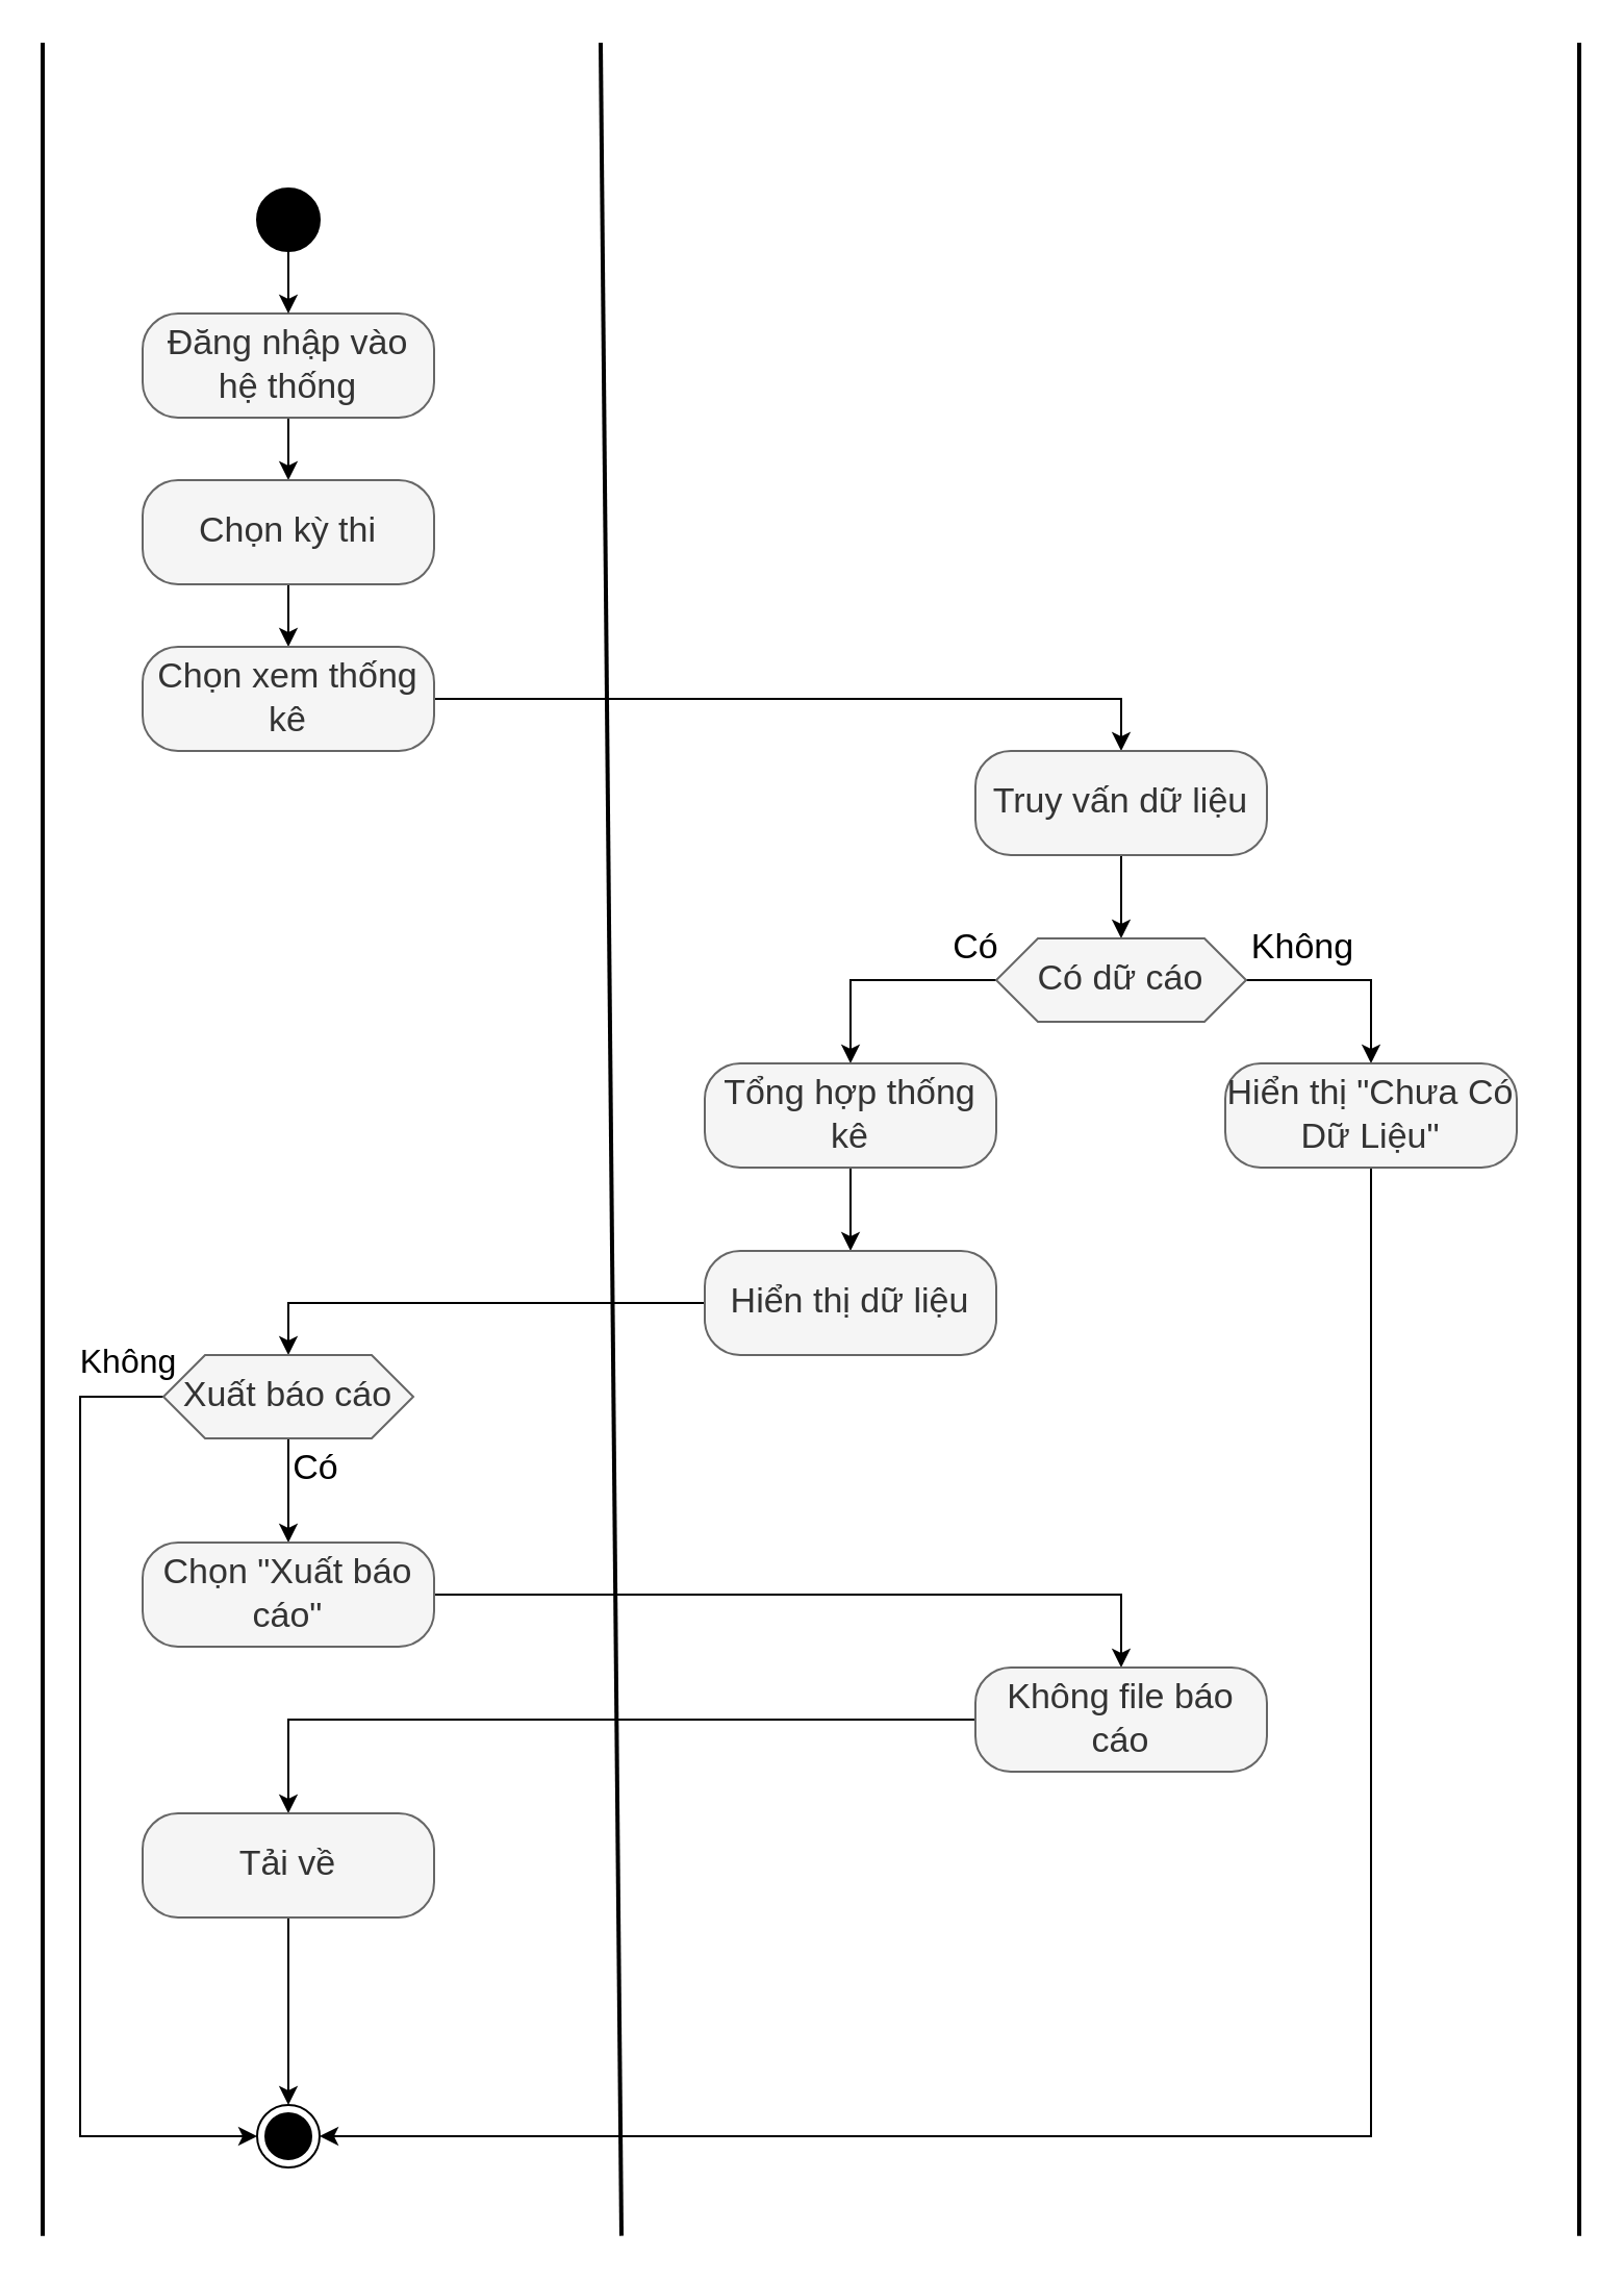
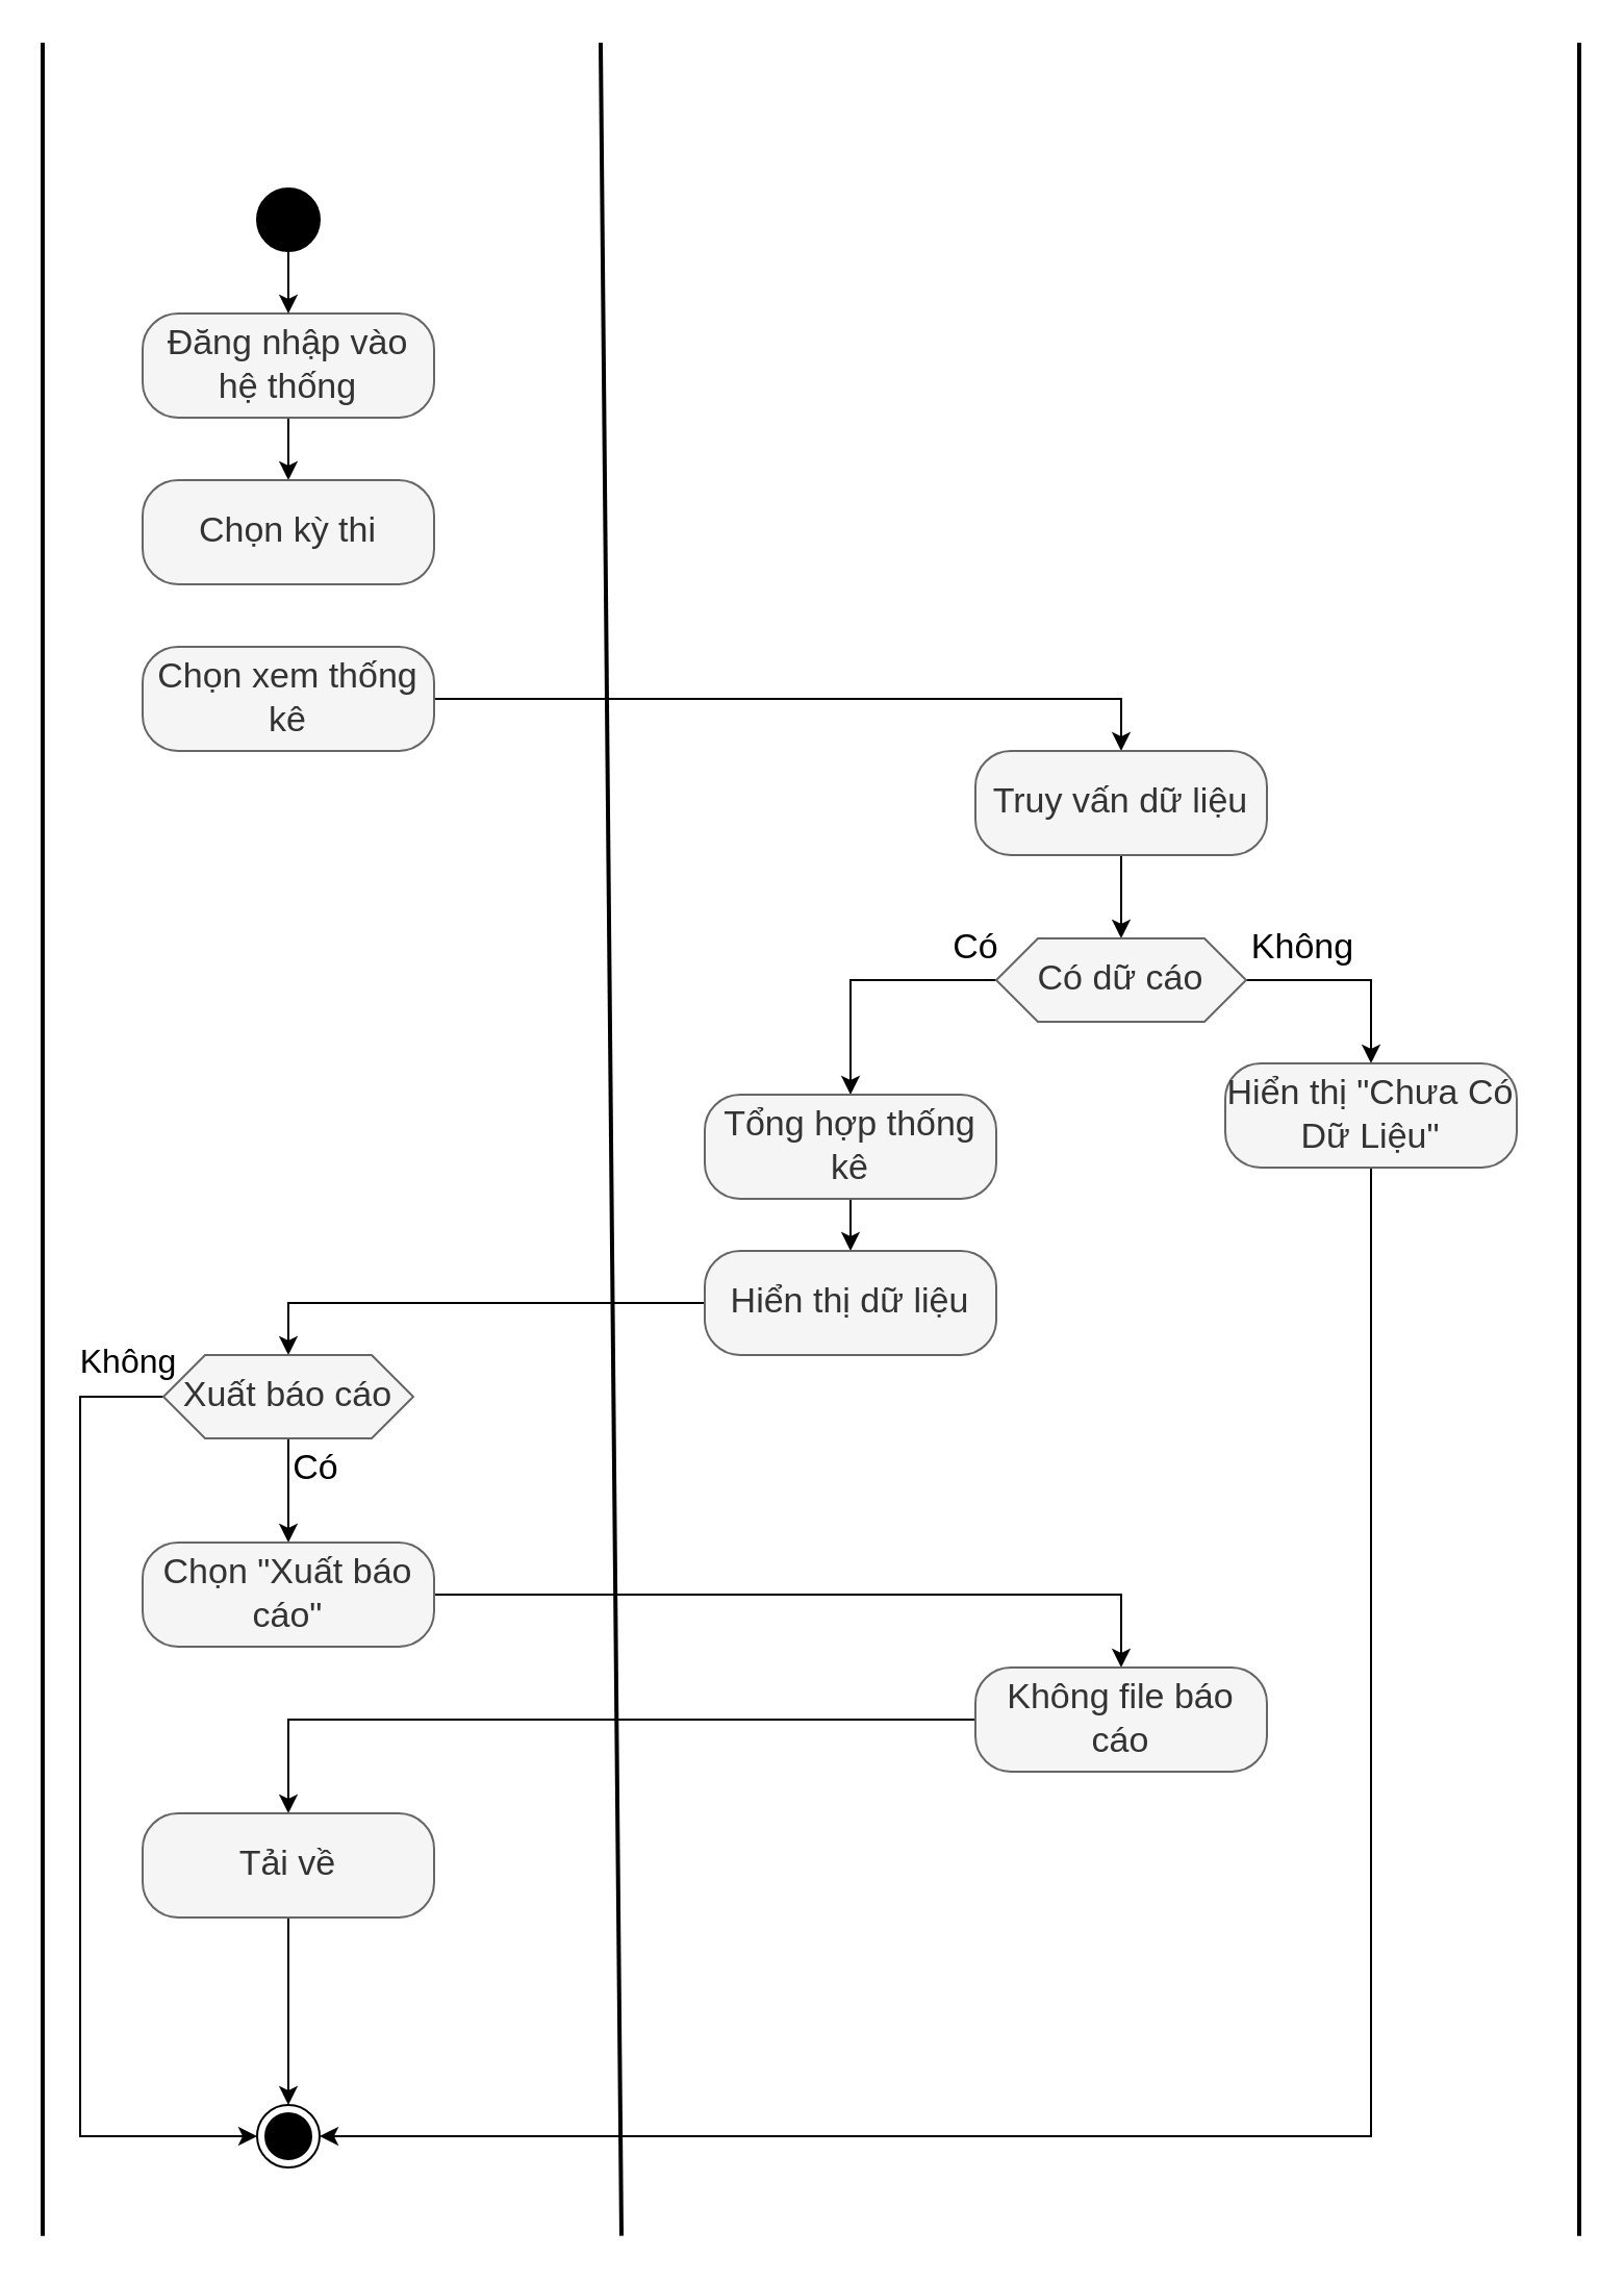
  <mxCell id="0" />
  <mxCell id="1" parent="0" />
  <mxCell id="2" value="" style="edgeStyle=orthogonalEdgeStyle;rounded=0;orthogonalLoop=1;jettySize=auto;html=1;fontSize=17;" parent="1" source="3" target="5" edge="1"><mxGeometry relative="1" as="geometry" /></mxCell>
  <mxCell id="3" value="Đăng nhập vào hệ thống" style="rounded=1;whiteSpace=wrap;html=1;fillColor=#f5f5f5;fontColor=#333333;strokeColor=#666666;arcSize=34;fontSize=17;" parent="1" vertex="1"><mxGeometry x="68" y="150" width="140" height="50" as="geometry" /></mxCell>
- <mxCell id="4" value="" style="edgeStyle=orthogonalEdgeStyle;rounded=0;orthogonalLoop=1;jettySize=auto;html=1;fontSize=17;" parent="1" source="5" target="7" edge="1"><mxGeometry relative="1" as="geometry" /></mxCell>
  <mxCell id="5" value="Chọn kỳ thi" style="rounded=1;whiteSpace=wrap;html=1;fillColor=#f5f5f5;fontColor=#333333;strokeColor=#666666;arcSize=34;fontSize=17;" parent="1" vertex="1"><mxGeometry x="68" y="230" width="140" height="50" as="geometry" /></mxCell>
  <mxCell id="6" style="edgeStyle=orthogonalEdgeStyle;rounded=0;orthogonalLoop=1;jettySize=auto;html=1;fontSize=17;" parent="1" source="7" target="9" edge="1"><mxGeometry relative="1" as="geometry"><Array as="points"><mxPoint x="538" y="335" /></Array></mxGeometry></mxCell>
  <mxCell id="7" value="Chọn xem thống kê" style="rounded=1;whiteSpace=wrap;html=1;fillColor=#f5f5f5;fontColor=#333333;strokeColor=#666666;arcSize=34;fontSize=17;" parent="1" vertex="1"><mxGeometry x="68" y="310" width="140" height="50" as="geometry" /></mxCell>
  <mxCell id="8" value="" style="edgeStyle=orthogonalEdgeStyle;rounded=0;orthogonalLoop=1;jettySize=auto;html=1;fontSize=17;" parent="1" source="9" target="12" edge="1"><mxGeometry relative="1" as="geometry" /></mxCell>
  <mxCell id="9" value="Truy vấn dữ liệu" style="rounded=1;whiteSpace=wrap;html=1;fillColor=#f5f5f5;fontColor=#333333;strokeColor=#666666;arcSize=34;fontSize=17;" parent="1" vertex="1"><mxGeometry x="468" y="360" width="140" height="50" as="geometry" /></mxCell>
  <mxCell id="10" style="edgeStyle=orthogonalEdgeStyle;rounded=0;orthogonalLoop=1;jettySize=auto;html=1;fontSize=17;" parent="1" source="12" target="14" edge="1"><mxGeometry relative="1" as="geometry"><Array as="points"><mxPoint x="408" y="470" /></Array></mxGeometry></mxCell>
  <mxCell id="11" style="edgeStyle=orthogonalEdgeStyle;rounded=0;orthogonalLoop=1;jettySize=auto;html=1;entryX=0.5;entryY=0;entryDx=0;entryDy=0;fontSize=17;" parent="1" source="12" target="18" edge="1"><mxGeometry relative="1" as="geometry"><Array as="points"><mxPoint x="658" y="470" /></Array></mxGeometry></mxCell>
  <mxCell id="12" value="Có dữ cáo" style="shape=hexagon;perimeter=hexagonPerimeter2;whiteSpace=wrap;html=1;fixedSize=1;fillColor=#f5f5f5;fontColor=#333333;strokeColor=#666666;fontSize=17;" parent="1" vertex="1"><mxGeometry x="478" y="450" width="120" height="40" as="geometry" /></mxCell>
  <mxCell id="13" value="" style="edgeStyle=orthogonalEdgeStyle;rounded=0;orthogonalLoop=1;jettySize=auto;html=1;fontSize=17;" parent="1" source="14" target="16" edge="1"><mxGeometry relative="1" as="geometry" /></mxCell>
- <mxCell id="14" value="Tổng hợp thống kê" style="rounded=1;whiteSpace=wrap;html=1;fillColor=#f5f5f5;fontColor=#333333;strokeColor=#666666;arcSize=34;fontSize=17;" parent="1" vertex="1"><mxGeometry x="338" y="510" width="140" height="50" as="geometry" /></mxCell>
+ <mxCell id="14" value="Tổng hợp thống kê" style="rounded=1;whiteSpace=wrap;html=1;fillColor=#f5f5f5;fontColor=#333333;strokeColor=#666666;arcSize=34;fontSize=17;" parent="1" vertex="1"><mxGeometry x="338" y="525" width="140" height="50" as="geometry" /></mxCell>
  <mxCell id="15" style="edgeStyle=orthogonalEdgeStyle;rounded=0;orthogonalLoop=1;jettySize=auto;html=1;entryX=0.5;entryY=0;entryDx=0;entryDy=0;fontSize=17;" parent="1" source="16" target="23" edge="1"><mxGeometry relative="1" as="geometry" /></mxCell>
  <mxCell id="16" value="Hiển thị dữ liệu" style="rounded=1;whiteSpace=wrap;html=1;fillColor=#f5f5f5;fontColor=#333333;strokeColor=#666666;arcSize=34;fontSize=17;" parent="1" vertex="1"><mxGeometry x="338" y="600" width="140" height="50" as="geometry" /></mxCell>
  <mxCell id="17" style="edgeStyle=orthogonalEdgeStyle;rounded=0;orthogonalLoop=1;jettySize=auto;html=1;entryX=1;entryY=0.5;entryDx=0;entryDy=0;fontSize=17;" parent="1" source="18" target="27" edge="1"><mxGeometry relative="1" as="geometry"><Array as="points"><mxPoint x="658" y="1025" /></Array></mxGeometry></mxCell>
  <mxCell id="18" value="Hiển thị &quot;Chưa Có Dữ Liệu&quot;" style="rounded=1;whiteSpace=wrap;html=1;fillColor=#f5f5f5;fontColor=#333333;strokeColor=#666666;arcSize=34;fontSize=17;" parent="1" vertex="1"><mxGeometry x="588" y="510" width="140" height="50" as="geometry" /></mxCell>
  <mxCell id="19" value="Có" style="text;html=1;align=center;verticalAlign=middle;resizable=0;points=[];autosize=1;strokeColor=none;fillColor=none;fontSize=17;" parent="1" vertex="1"><mxGeometry x="443" y="440" width="50" height="30" as="geometry" /></mxCell>
  <mxCell id="20" value="Không" style="text;html=1;align=center;verticalAlign=middle;resizable=0;points=[];autosize=1;strokeColor=none;fillColor=none;fontSize=17;" parent="1" vertex="1"><mxGeometry x="590" y="440" width="70" height="30" as="geometry" /></mxCell>
  <mxCell id="21" value="" style="edgeStyle=orthogonalEdgeStyle;rounded=0;orthogonalLoop=1;jettySize=auto;html=1;fontSize=17;" parent="1" source="23" target="25" edge="1"><mxGeometry relative="1" as="geometry" /></mxCell>
  <mxCell id="22" style="edgeStyle=orthogonalEdgeStyle;rounded=0;orthogonalLoop=1;jettySize=auto;html=1;exitX=0;exitY=0.5;exitDx=0;exitDy=0;entryX=0;entryY=0.5;entryDx=0;entryDy=0;" parent="1" source="23" target="27" edge="1"><mxGeometry relative="1" as="geometry"><Array as="points"><mxPoint x="38" y="670" /><mxPoint x="38" y="1025" /></Array></mxGeometry></mxCell>
  <mxCell id="23" value="Xuất báo cáo" style="shape=hexagon;perimeter=hexagonPerimeter2;whiteSpace=wrap;html=1;fixedSize=1;fillColor=#f5f5f5;fontColor=#333333;strokeColor=#666666;fontSize=17;" parent="1" vertex="1"><mxGeometry x="78" y="650" width="120" height="40" as="geometry" /></mxCell>
  <mxCell id="24" style="edgeStyle=orthogonalEdgeStyle;rounded=0;orthogonalLoop=1;jettySize=auto;html=1;fontSize=17;" parent="1" source="25" target="31" edge="1"><mxGeometry relative="1" as="geometry" /></mxCell>
  <mxCell id="25" value="Chọn &quot;Xuất báo cáo&quot;" style="rounded=1;whiteSpace=wrap;html=1;fillColor=#f5f5f5;fontColor=#333333;strokeColor=#666666;arcSize=34;fontSize=17;" parent="1" vertex="1"><mxGeometry x="68" y="740" width="140" height="50" as="geometry" /></mxCell>
  <mxCell id="26" value="Có" style="text;html=1;align=center;verticalAlign=middle;resizable=0;points=[];autosize=1;strokeColor=none;fillColor=none;fontSize=17;" parent="1" vertex="1"><mxGeometry x="126" y="690" width="50" height="30" as="geometry" /></mxCell>
  <mxCell id="27" value="" style="ellipse;html=1;shape=endState;fillColor=#000000;strokeColor=light-dark(#000000, #ff9090);fontSize=17;" parent="1" vertex="1"><mxGeometry x="123" y="1010" width="30" height="30" as="geometry" /></mxCell>
  <mxCell id="28" value="" style="edgeStyle=orthogonalEdgeStyle;rounded=0;orthogonalLoop=1;jettySize=auto;html=1;" parent="1" source="29" target="3" edge="1"><mxGeometry relative="1" as="geometry" /></mxCell>
  <mxCell id="29" value="" style="ellipse;fillColor=strokeColor;html=1;" parent="1" vertex="1"><mxGeometry x="123" y="90" width="30" height="30" as="geometry" /></mxCell>
  <mxCell id="30" style="edgeStyle=orthogonalEdgeStyle;rounded=0;orthogonalLoop=1;jettySize=auto;html=1;fontSize=17;" parent="1" source="31" target="33" edge="1"><mxGeometry relative="1" as="geometry" /></mxCell>
  <mxCell id="31" value="Không file báo cáo" style="rounded=1;whiteSpace=wrap;html=1;fillColor=#f5f5f5;fontColor=#333333;strokeColor=#666666;arcSize=34;fontSize=17;" parent="1" vertex="1"><mxGeometry x="468" y="800" width="140" height="50" as="geometry" /></mxCell>
  <mxCell id="32" value="" style="edgeStyle=orthogonalEdgeStyle;rounded=0;orthogonalLoop=1;jettySize=auto;html=1;fontSize=17;" parent="1" source="33" target="27" edge="1"><mxGeometry relative="1" as="geometry" /></mxCell>
  <mxCell id="33" value="Tải về" style="rounded=1;whiteSpace=wrap;html=1;fillColor=#f5f5f5;fontColor=#333333;strokeColor=#666666;arcSize=34;fontSize=17;" parent="1" vertex="1"><mxGeometry x="68" y="870" width="140" height="50" as="geometry" /></mxCell>
  <mxCell id="34" value="Không" style="text;html=1;align=center;verticalAlign=middle;resizable=0;points=[];autosize=1;strokeColor=none;fillColor=none;fontSize=16;" parent="1" vertex="1"><mxGeometry x="26" y="638" width="70" height="30" as="geometry" /></mxCell>
  <mxCell id="35" value="" style="endArrow=none;html=1;rounded=0;endSize=10;startSize=10;strokeWidth=2;" parent="1" edge="1"><mxGeometry width="50" height="50" relative="1" as="geometry"><mxPoint x="298" y="1072.824" as="sourcePoint" /><mxPoint x="288" y="20" as="targetPoint" /></mxGeometry></mxCell>
  <mxCell id="36" value="" style="endArrow=none;html=1;rounded=0;endSize=10;startSize=10;strokeWidth=2;" parent="1" edge="1"><mxGeometry width="50" height="50" relative="1" as="geometry"><mxPoint x="20" y="1072.824" as="sourcePoint" /><mxPoint x="20" y="20" as="targetPoint" /></mxGeometry></mxCell>
  <mxCell id="37" value="" style="endArrow=none;html=1;rounded=0;endSize=10;startSize=10;strokeWidth=2;" parent="1" edge="1"><mxGeometry width="50" height="50" relative="1" as="geometry"><mxPoint x="758" y="1072.824" as="sourcePoint" /><mxPoint x="758" y="20" as="targetPoint" /></mxGeometry></mxCell>
